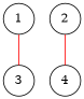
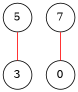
  strict graph {
    node [shape=circle]
    edge [color=red]
-   1 [height=0.5 width=0.5]
+   1 [height=0.5 width=0.5 label=5]
    3 [height=0.5 width=0.5]
-   2 [height=0.5 width=0.5]
-   4 [height=0.5 width=0.5]
+   2 [height=0.5 width=0.5 label=7]
+   4 [height=0.5 width=0.5 label=0]
    1 -- 3
    2 -- 4
  }
